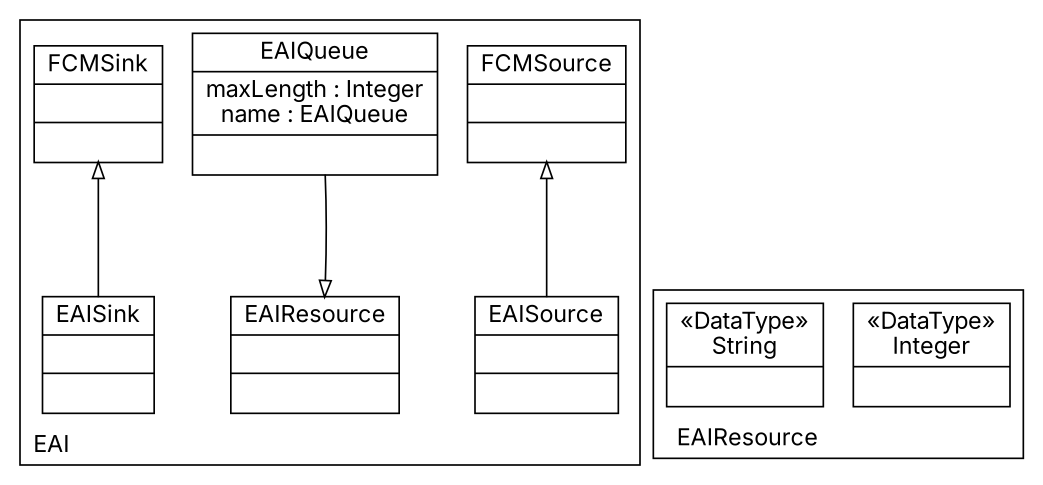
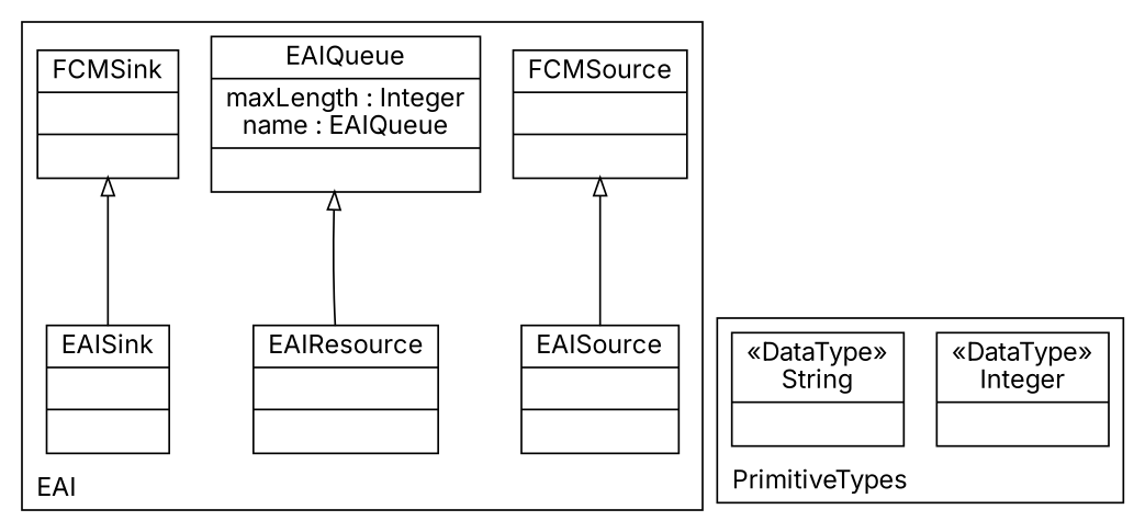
  digraph {
    compound=true
    fontname=Inter
    labeljust=l
    labelloc=t
    nodeSep=0.75
    rankdir=BT
    node [fontname=Inter shape=record]
    edge [arrowhead=onormal constraint=true fontname=Inter minlen=2]
    n1 [label="{FCMSource| | }"]
    n2 [label="{EAISource| | }"]
    n3 [label="{EAIResource| | }"]
    n4 [label="{FCMSink| | }"]
    n5 [label="{EAISink| | }"]
    n6 [label="{EAIQueue|maxLength : Integer\nname : EAIQueue| }"]
    n7 [label="{&#171;DataType&#187;\nInteger|}"]
    n8 [label="{&#171;DataType&#187;\nString|}"]
    subgraph cluster_1 {
      color=black
      label=EAI
      n1
      n2
      n3
      n4
      n5
      n6
    }
    subgraph cluster_2 {
      color=black
-     label=EAIResource
+     label=PrimitiveTypes
      n7
      n8
    }
    n2 -> n1 [group=FCMSource]
    n5 -> n4 [group=FCMSink]
-   n6 -> n3 [group=EAIResource]
+   n3 -> n6 [group=EAIResource]
  }
